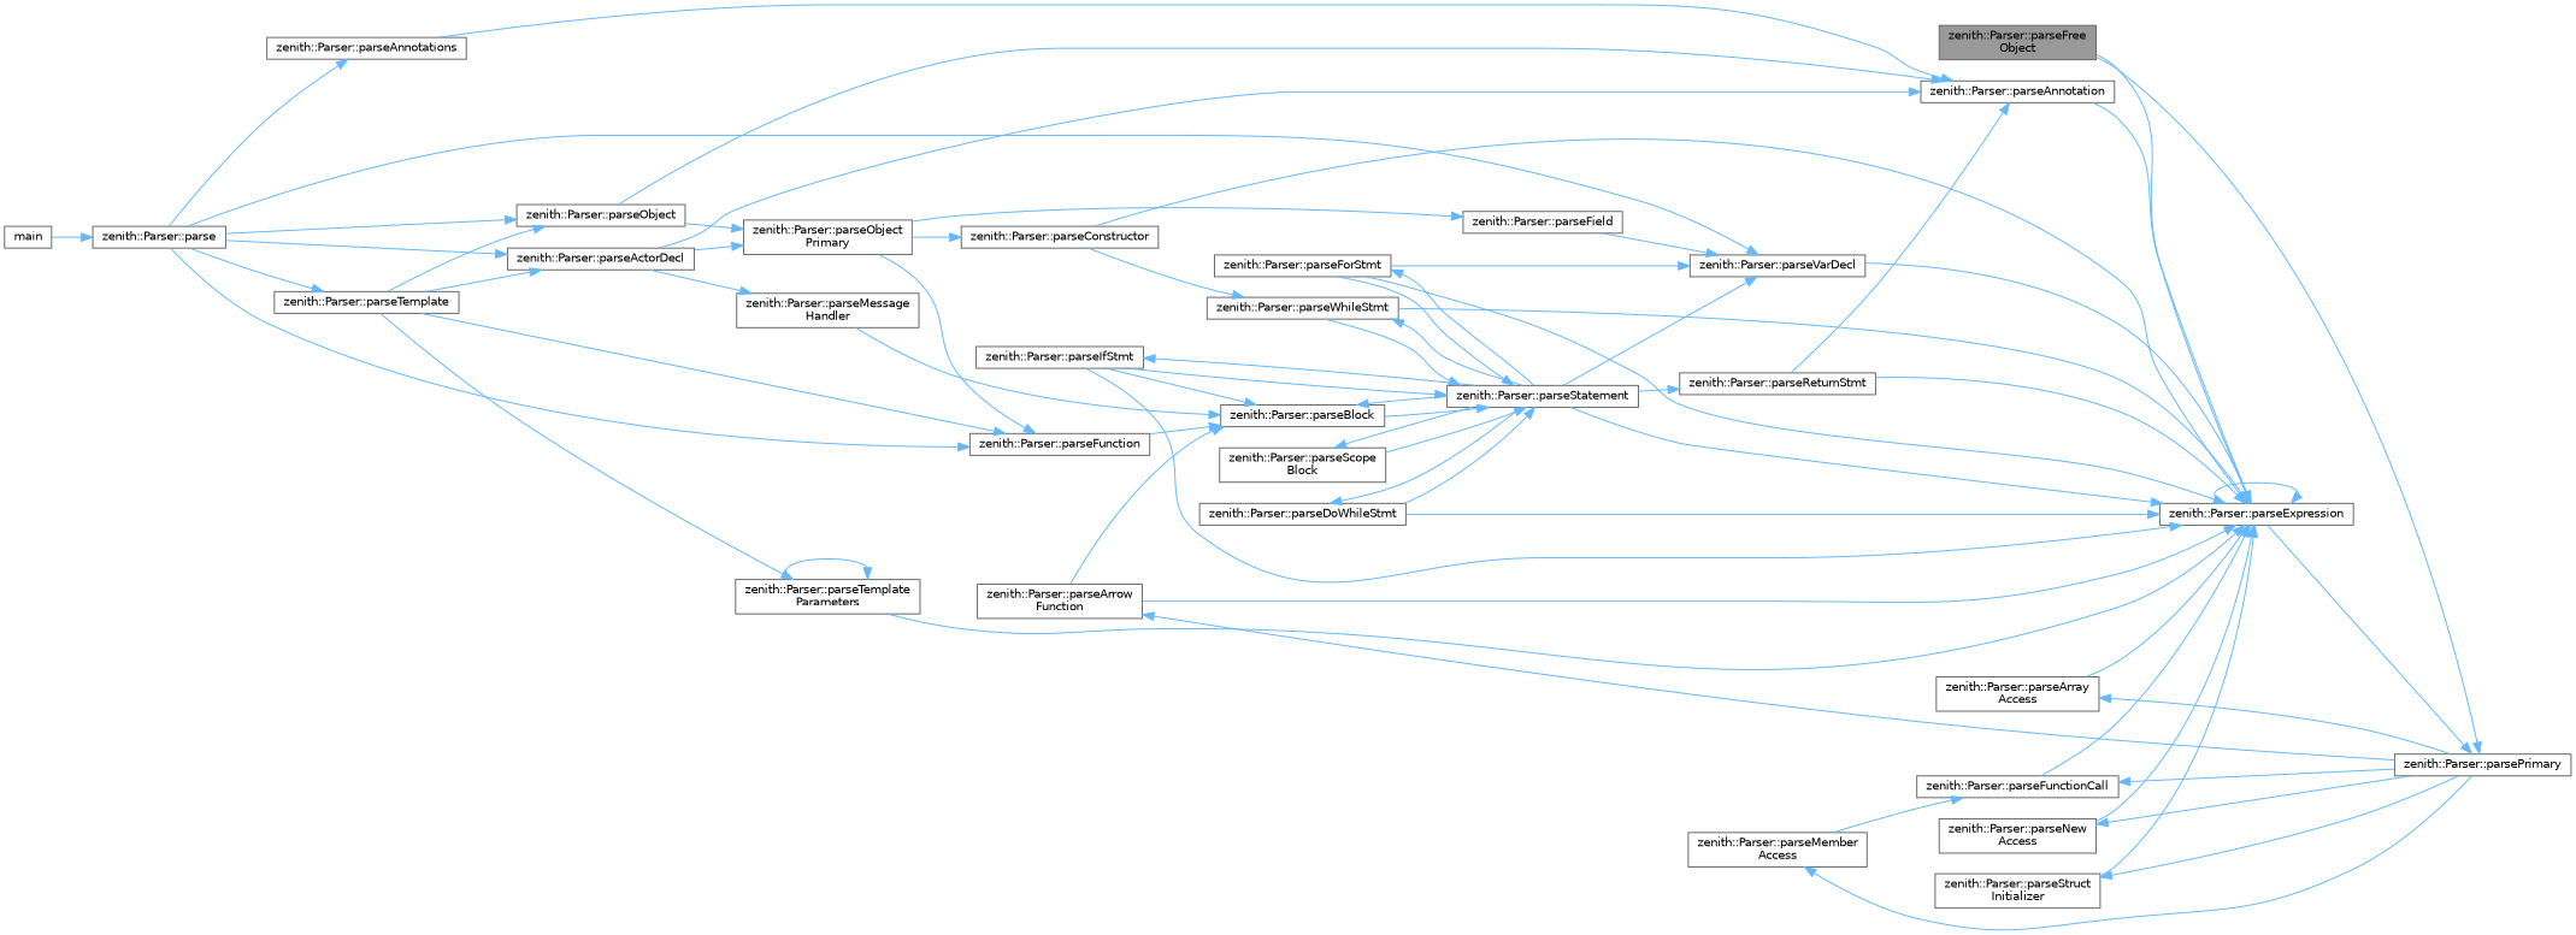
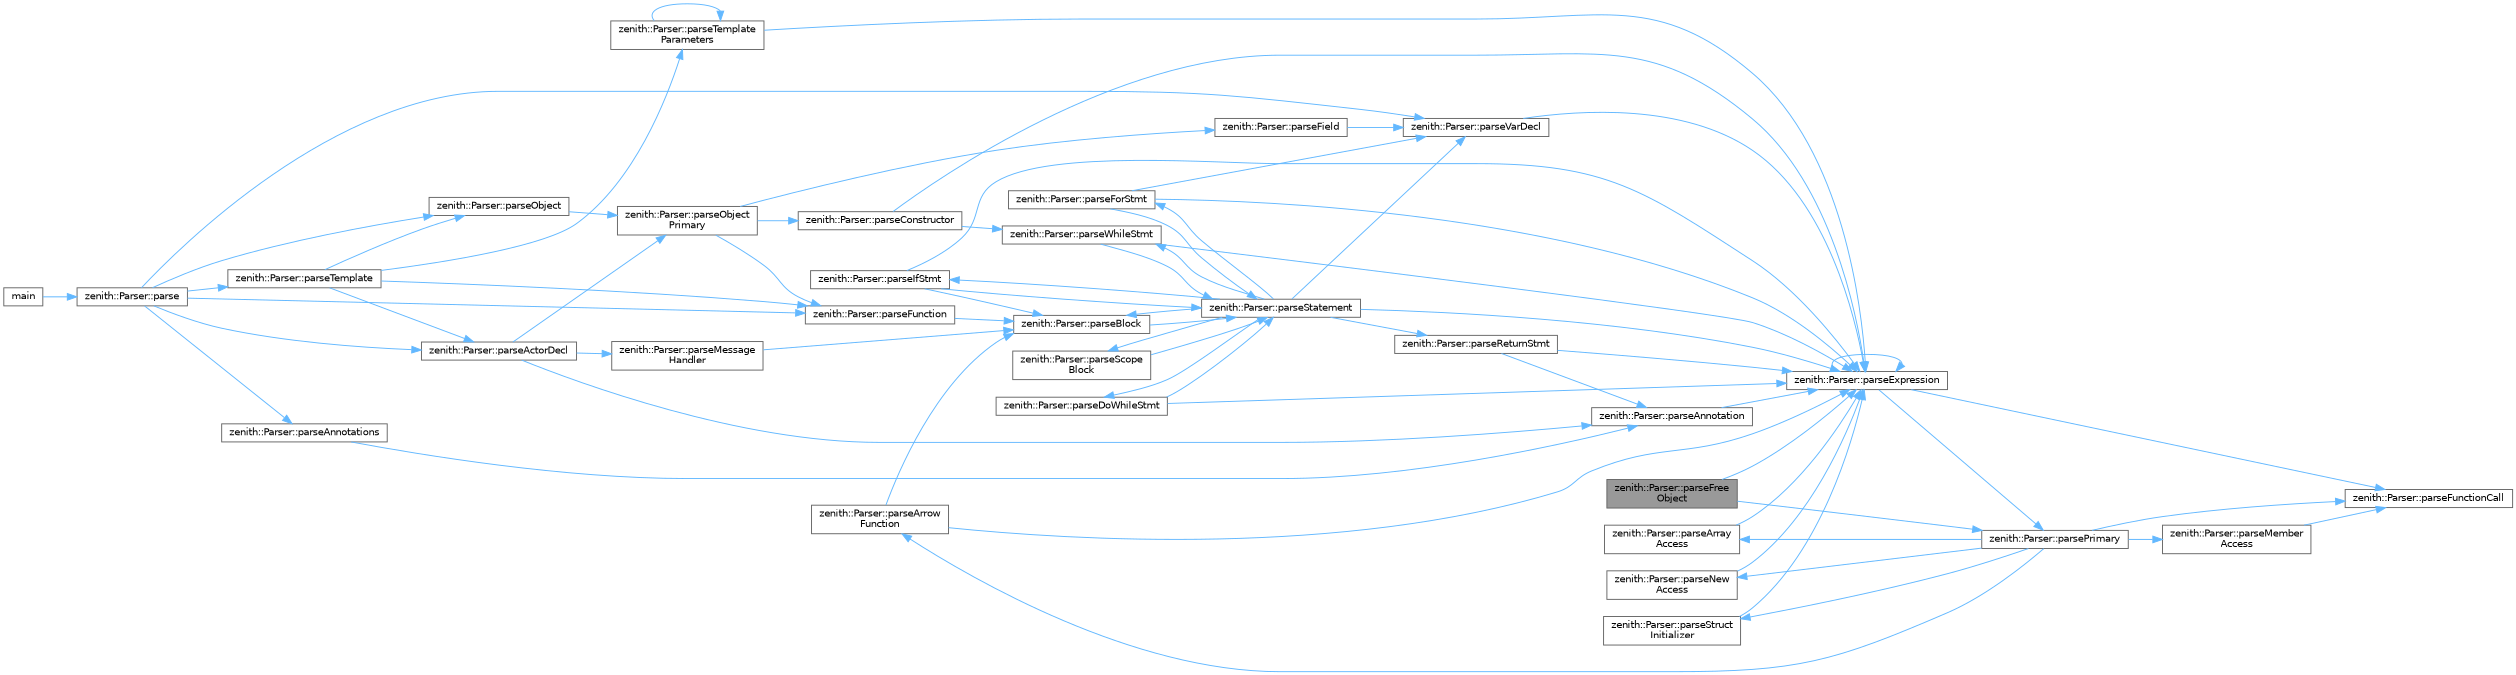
  digraph {
    rankdir=RL
    node [color=grey40 fillcolor=white fontname=Helvetica fontsize=10 shape=box style=filled]
    edge [color=steelblue1 dir=back fontname=Helvetica fontsize=10 labelfontname=Helvetica labelfontsize=10 style=solid]
    n1 [color=gray40 fillcolor=grey60 fontcolor=black height=0.2 label="zenith::Parser::parseFree\lObject" width=0.4]
    n2 [height=0.2 label="zenith::Parser::parsePrimary" width=0.4]
    n3 [height=0.2 label="zenith::Parser::parseExpression" width=0.4]
    n4 [height=0.2 label="zenith::Parser::parseAnnotation" width=0.4]
    n5 [height=0.2 label="zenith::Parser::parseReturnStmt" width=0.4]
    n6 [height=0.2 label="zenith::Parser::parseStatement" width=0.4]
    n7 [height=0.2 label="zenith::Parser::parseArrow\lFunction" width=0.4]
    n8 [height=0.2 label="zenith::Parser::parseConstructor" width=0.4]
    n9 [height=0.2 label="zenith::Parser::parseIfStmt" width=0.4]
    n10 [height=0.2 label="zenith::Parser::parseDoWhileStmt" width=0.4]
    n11 [height=0.2 label="zenith::Parser::parseForStmt" width=0.4]
    n12 [height=0.2 label="zenith::Parser::parseWhileStmt" width=0.4]
    n13 [height=0.2 label="zenith::Parser::parseArray\lAccess" width=0.4]
    n14 [height=0.2 label="zenith::Parser::parseFunctionCall" width=0.4]
    n15 [height=0.2 label="zenith::Parser::parseNew\lAccess" width=0.4]
    n16 [height=0.2 label="zenith::Parser::parseStruct\lInitializer" width=0.4]
    n17 [height=0.2 label="zenith::Parser::parseTemplate\lParameters" width=0.4]
    n18 [height=0.2 label="zenith::Parser::parseVarDecl" width=0.4]
    n19 [height=0.2 label="zenith::Parser::parseActorDecl" width=0.4]
    n20 [height=0.2 label="zenith::Parser::parseAnnotations" width=0.4]
    n21 [height=0.2 label="zenith::Parser::parseObject" width=0.4]
    n22 [height=0.2 label="zenith::Parser::parseBlock" width=0.4]
    n23 [height=0.2 label="zenith::Parser::parseScope\lBlock" width=0.4]
    n24 [height=0.2 label="zenith::Parser::parseObject\lPrimary" width=0.4]
    n25 [height=0.2 label="zenith::Parser::parseMember\lAccess" width=0.4]
    n26 [height=0.2 label="zenith::Parser::parseTemplate" width=0.4]
    n27 [height=0.2 label="zenith::Parser::parse" width=0.4]
    n28 [height=0.2 label="zenith::Parser::parseField" width=0.4]
    n29 [height=0.2 label=main width=0.4]
    n30 [height=0.2 label="zenith::Parser::parseFunction" width=0.4]
    n31 [height=0.2 label="zenith::Parser::parseMessage\lHandler" width=0.4]
    n2 -> n1
    n2 -> n3
    n3 -> n1
    n3 -> n3
    n3 -> n4
    n3 -> n5
    n3 -> n6
    n3 -> n7
    n3 -> n8
    n3 -> n9
    n3 -> n10
    n3 -> n11
    n3 -> n12
    n3 -> n13
-   n3 -> n14
+   n14 -> n3
    n3 -> n15
    n3 -> n16
    n3 -> n17
    n3 -> n18
    n4 -> n5
    n4 -> n19
    n4 -> n20
-   n4 -> n21
    n5 -> n6
    n6 -> n9
    n6 -> n10
    n6 -> n11
    n6 -> n12
    n6 -> n22
    n6 -> n23
    n7 -> n2
    n8 -> n24
    n9 -> n6
    n10 -> n6
    n11 -> n6
    n12 -> n6
    n12 -> n8
    n13 -> n2
    n14 -> n2
    n14 -> n25
    n15 -> n2
    n16 -> n2
    n17 -> n17
    n17 -> n26
    n18 -> n6
    n18 -> n11
    n18 -> n27
    n18 -> n28
    n19 -> n26
    n19 -> n27
    n20 -> n27
    n21 -> n26
    n21 -> n27
    n22 -> n6
    n22 -> n7
    n22 -> n9
    n22 -> n30
    n22 -> n31
    n23 -> n6
    n24 -> n19
    n24 -> n21
    n25 -> n2
    n26 -> n27
    n27 -> n29
    n28 -> n24
    n30 -> n24
    n30 -> n26
    n30 -> n27
    n31 -> n19
  }
